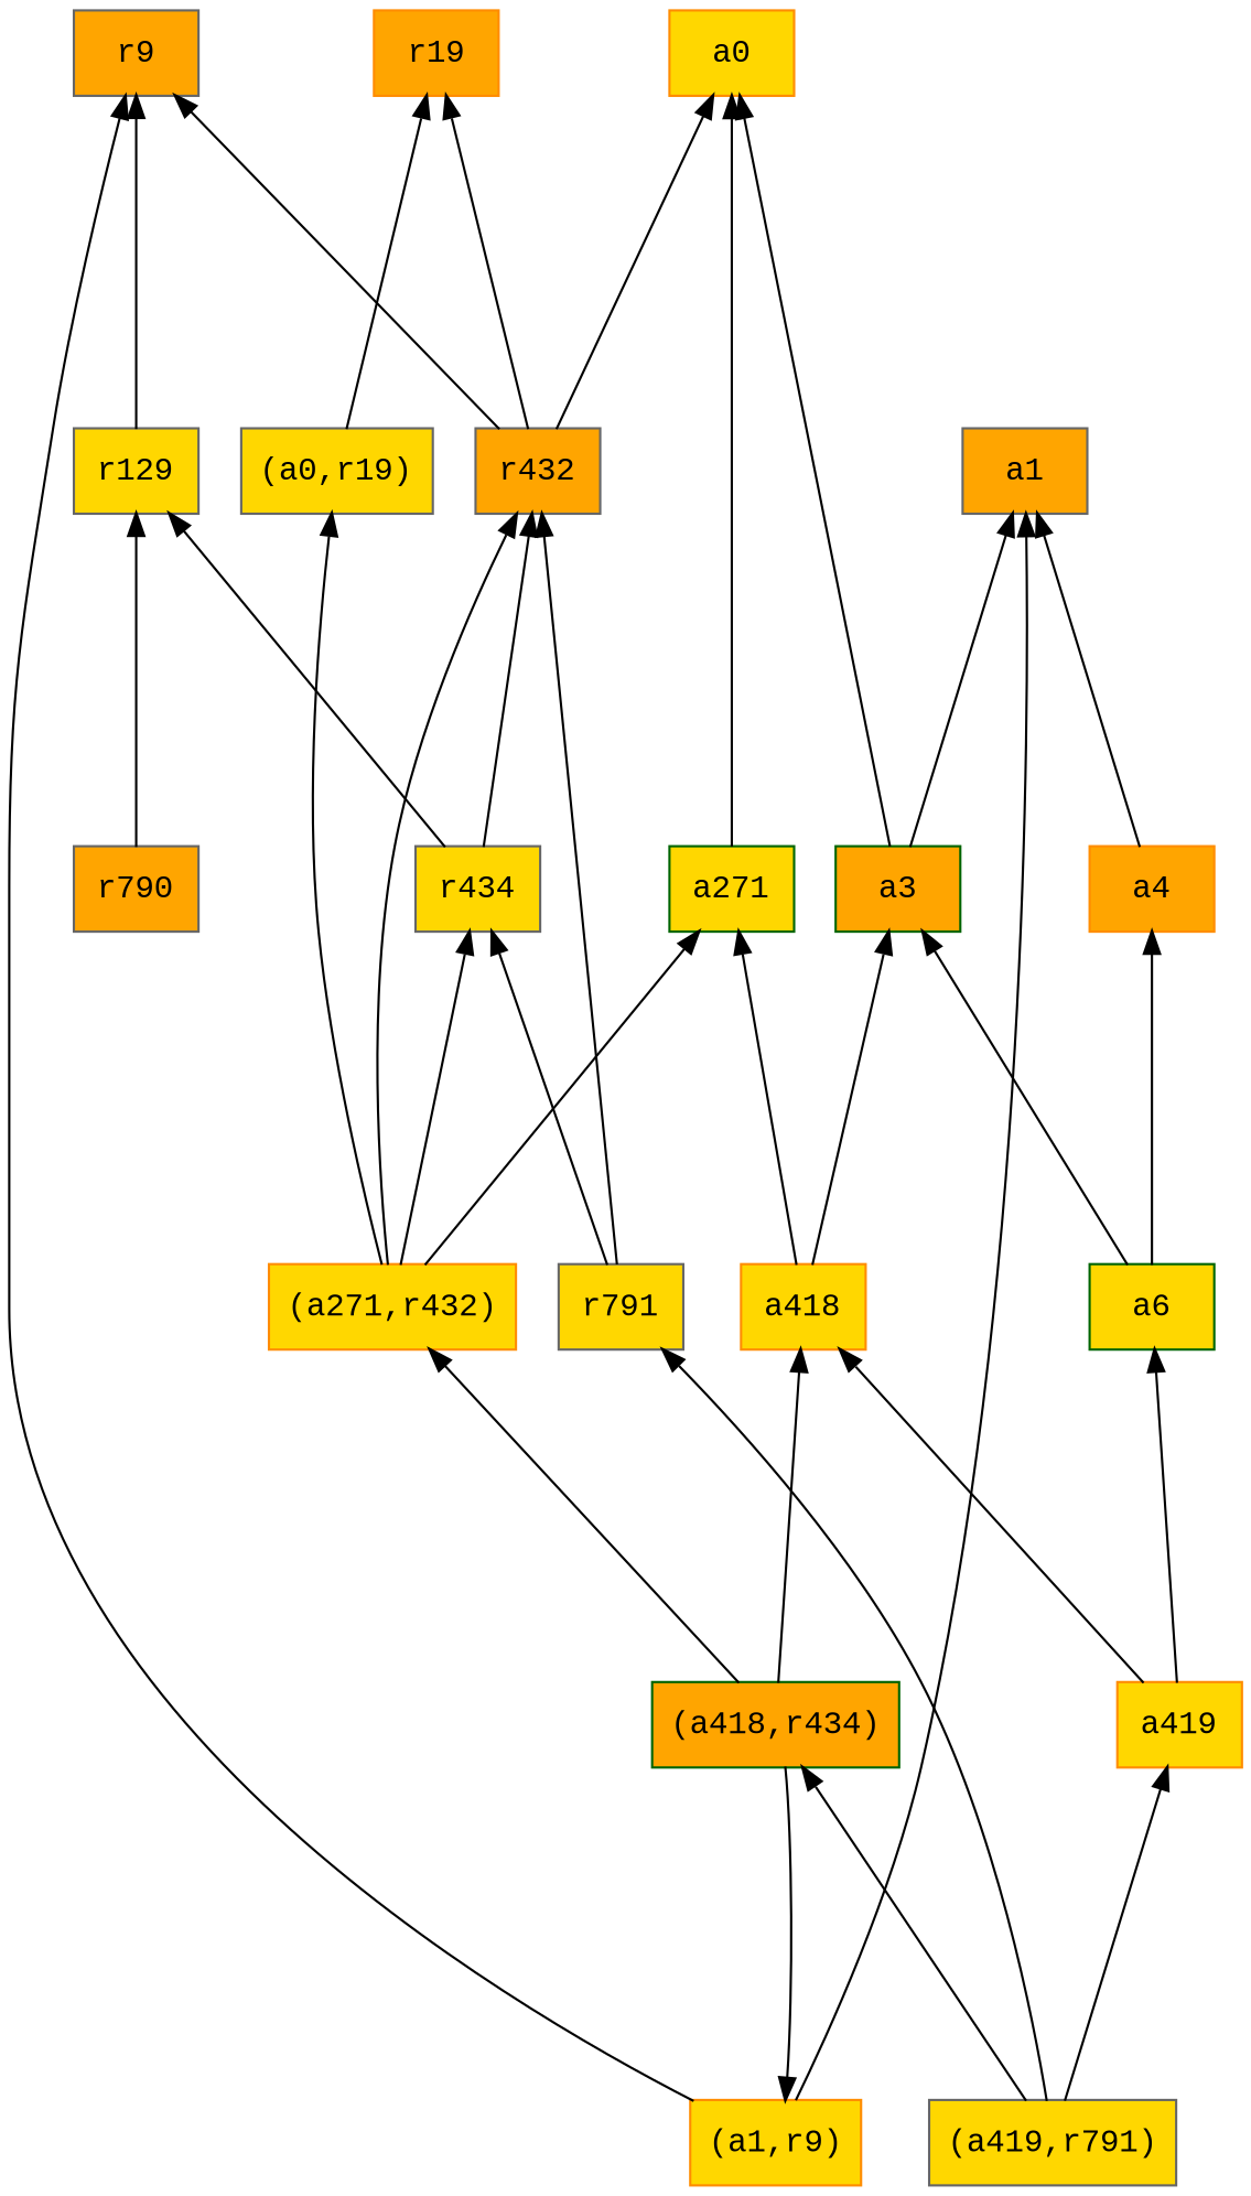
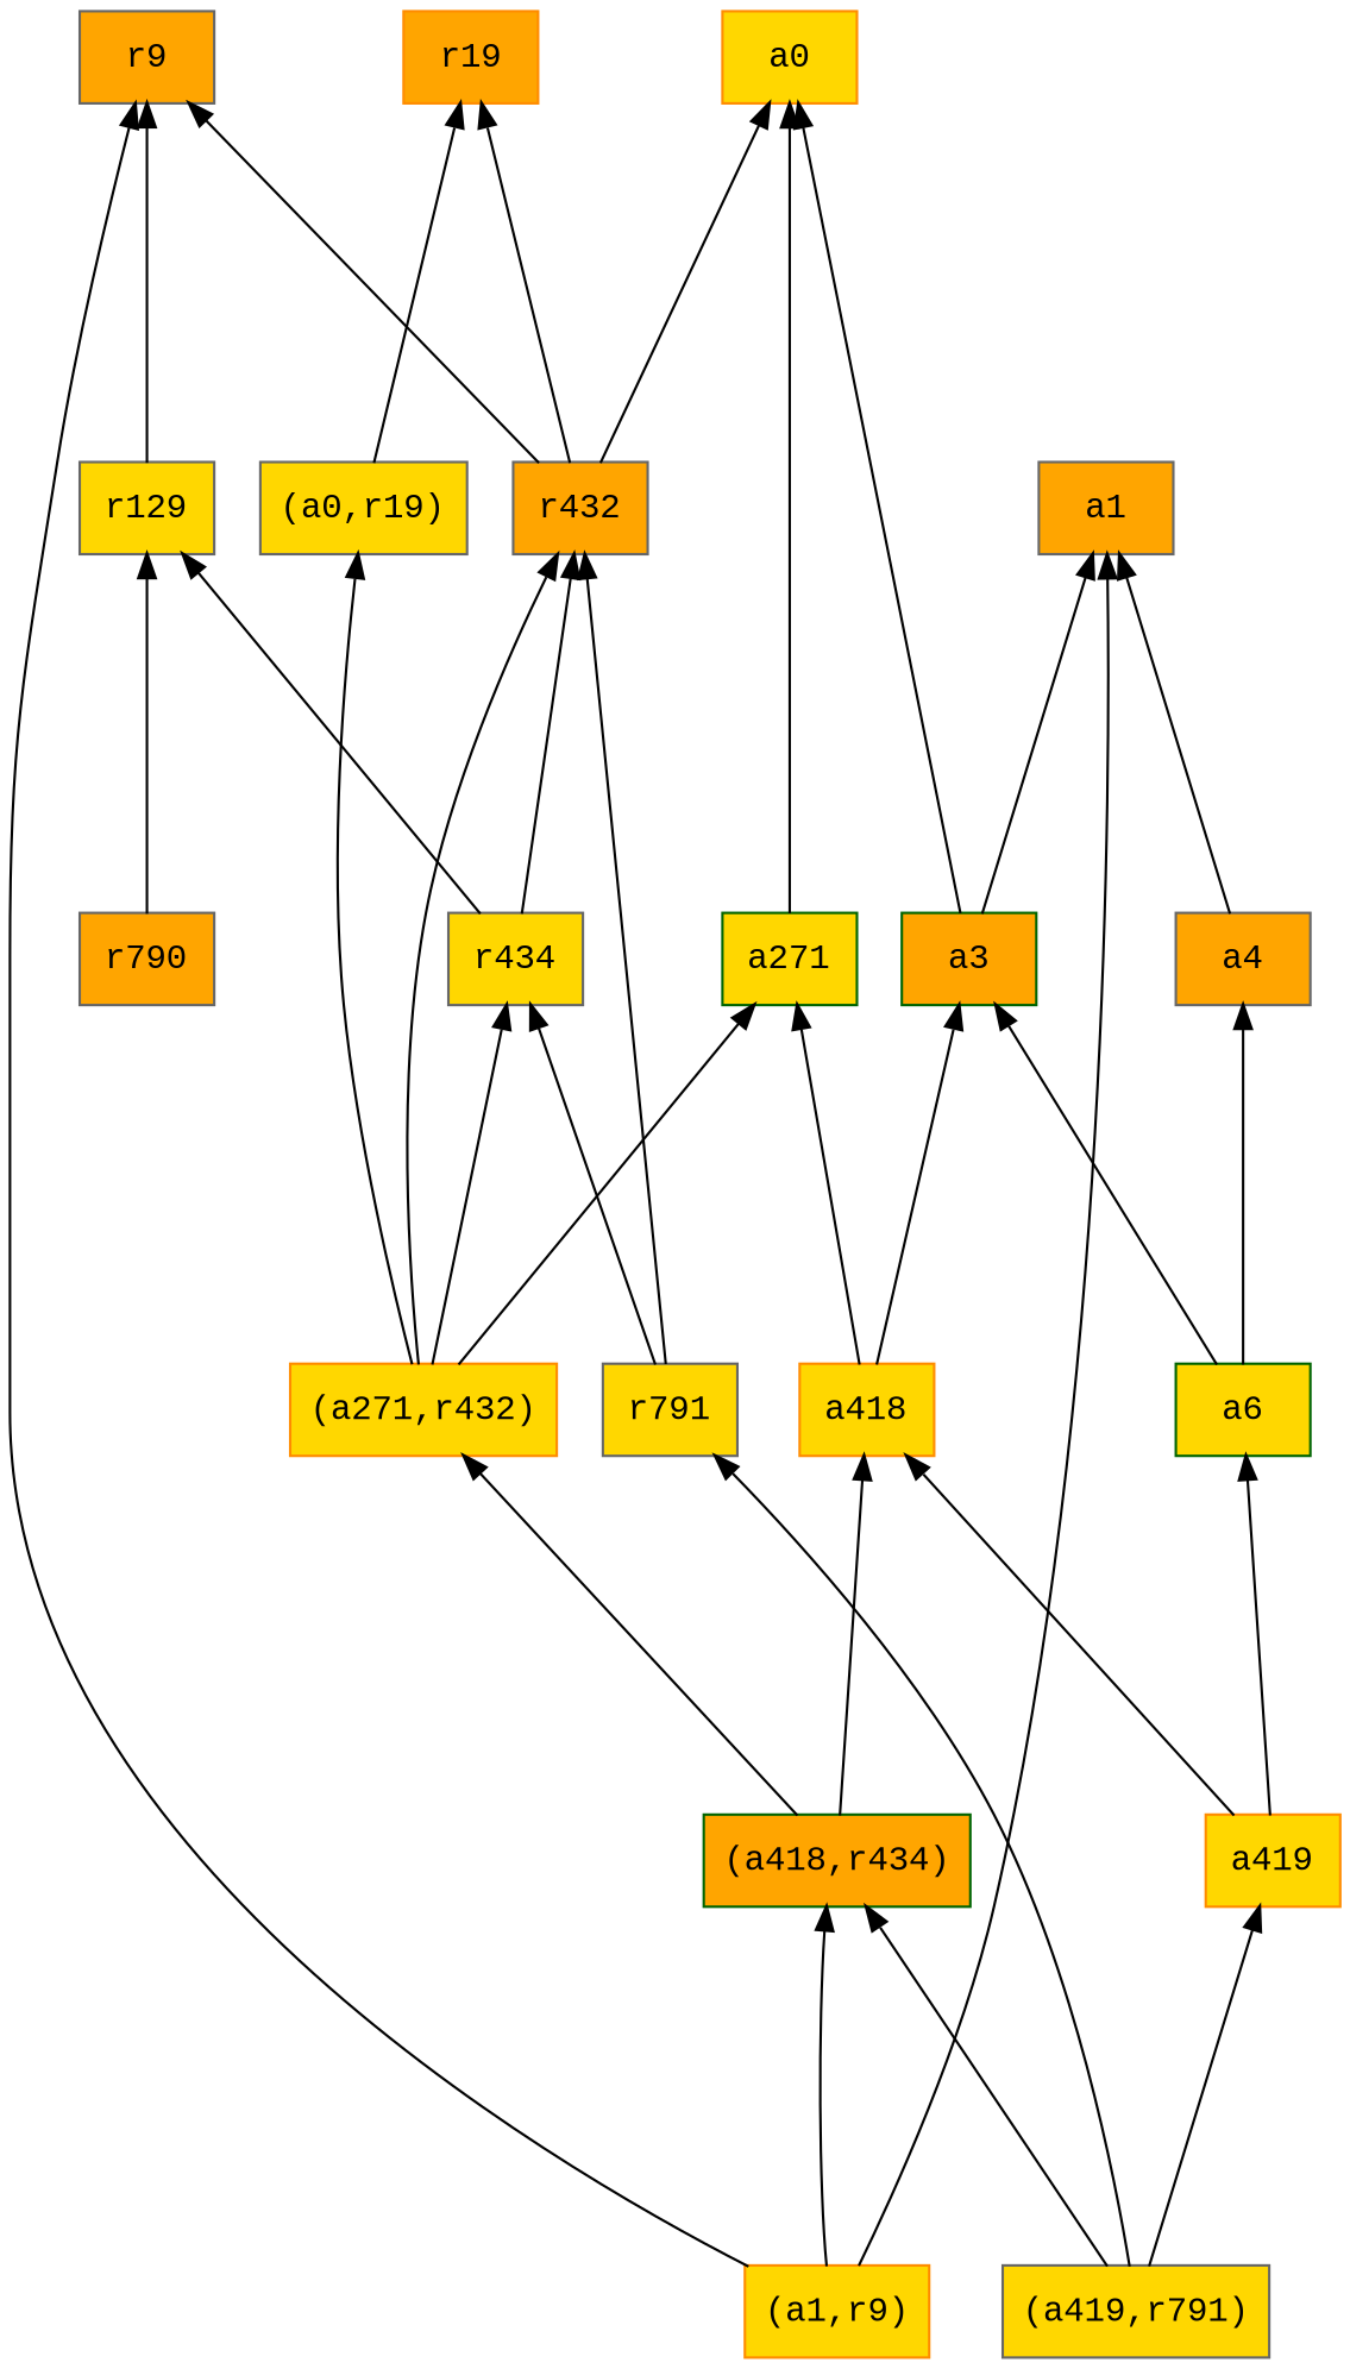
  digraph {
    fontname="Liberation Mono"
    rankdir=BT
    ranksep=2.0
    node [color=gray40 fillcolor=gold fontname="Liberation Mono" shape=record style=filled]
    edge [fontname="Liberation Mono"]
    n1 [color=darkorange label="{(a1,r9)}"]
    n2 [fillcolor=orange label="{r9}"]
    n3 [fillcolor=orange label="{a1}"]
    n4 [color=darkgreen fillcolor=orange label="{(a418,r434)}"]
    n5 [color=darkorange label="{(a271,r432)}"]
    n6 [color=darkorange label="{a418}"]
    n7 [label="{r434}"]
    n8 [label="{r129}"]
    n9 [fillcolor=orange label="{r432}"]
    n10 [color=darkgreen label="{a271}"]
    n11 [label="{(a0,r19)}"]
    n12 [color=darkgreen fillcolor=orange label="{a3}"]
    n13 [color=darkorange label="{a0}"]
    n14 [label="{r791}"]
    n15 [fillcolor=orange label="{r790}"]
    n16 [color=darkorange fillcolor=orange label="{r19}"]
    n17 [color=darkorange label="{a419}"]
    n18 [color=darkgreen label="{a6}"]
-   n19 [color=darkorange fillcolor=orange label="{a4}"]
+   n19 [fillcolor=orange label="{a4}"]
    n20 [label="{(a419,r791)}"]
    n1 -> n2
    n1 -> n3
-   n4 -> n1
+   n1 -> n4
    n4 -> n5
    n4 -> n6
    n5 -> n7
    n5 -> n9
    n5 -> n10
    n5 -> n11
    n6 -> n10
    n6 -> n12
    n7 -> n8
    n7 -> n9
    n8 -> n2
    n9 -> n2
    n9 -> n13
    n9 -> n16
    n10 -> n13
    n11 -> n16
    n12 -> n3
    n12 -> n13
    n14 -> n7
    n14 -> n9
    n15 -> n8
    n17 -> n6
    n17 -> n18
    n18 -> n12
    n18 -> n19
    n19 -> n3
    n20 -> n4
    n20 -> n14
    n20 -> n17
  }
